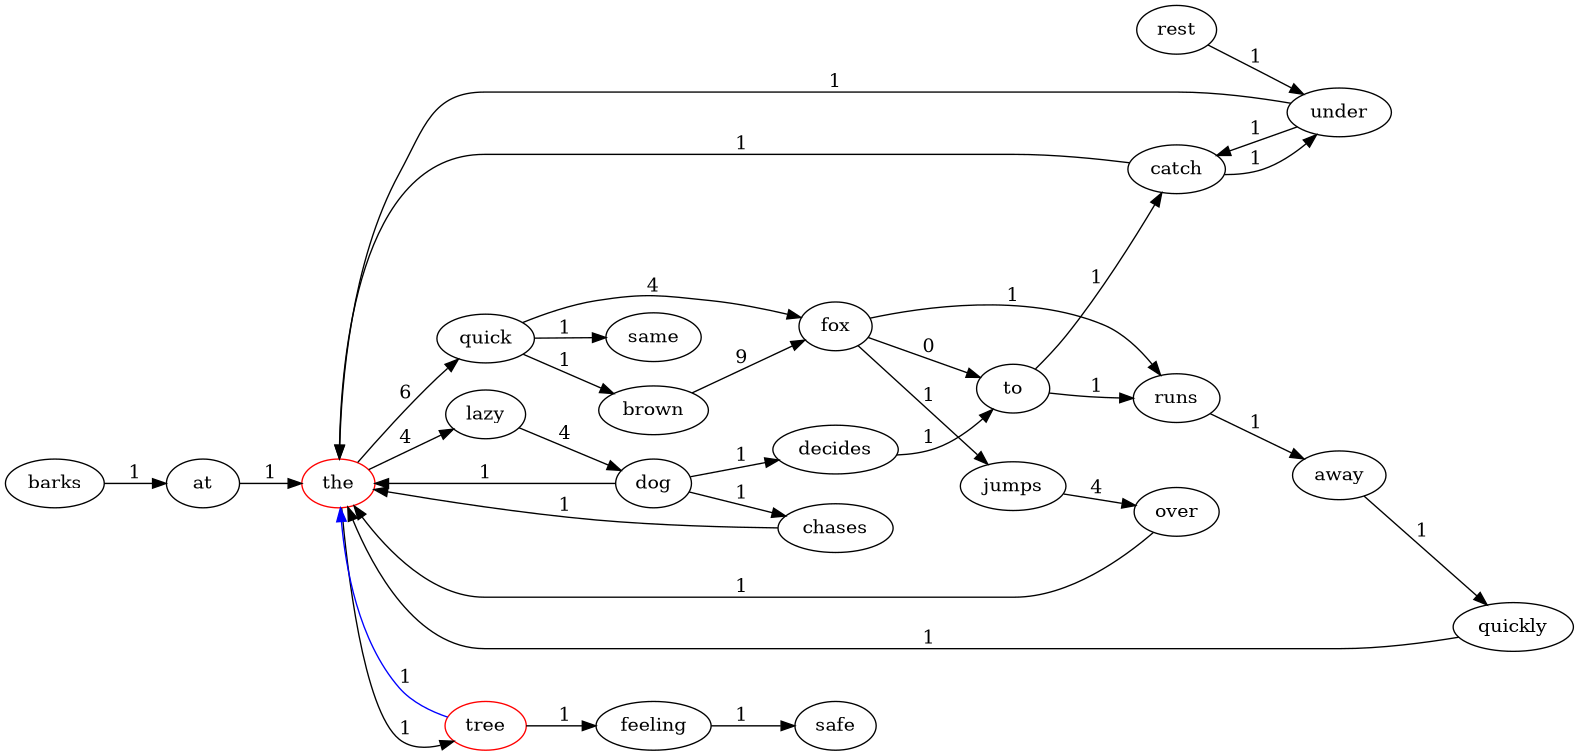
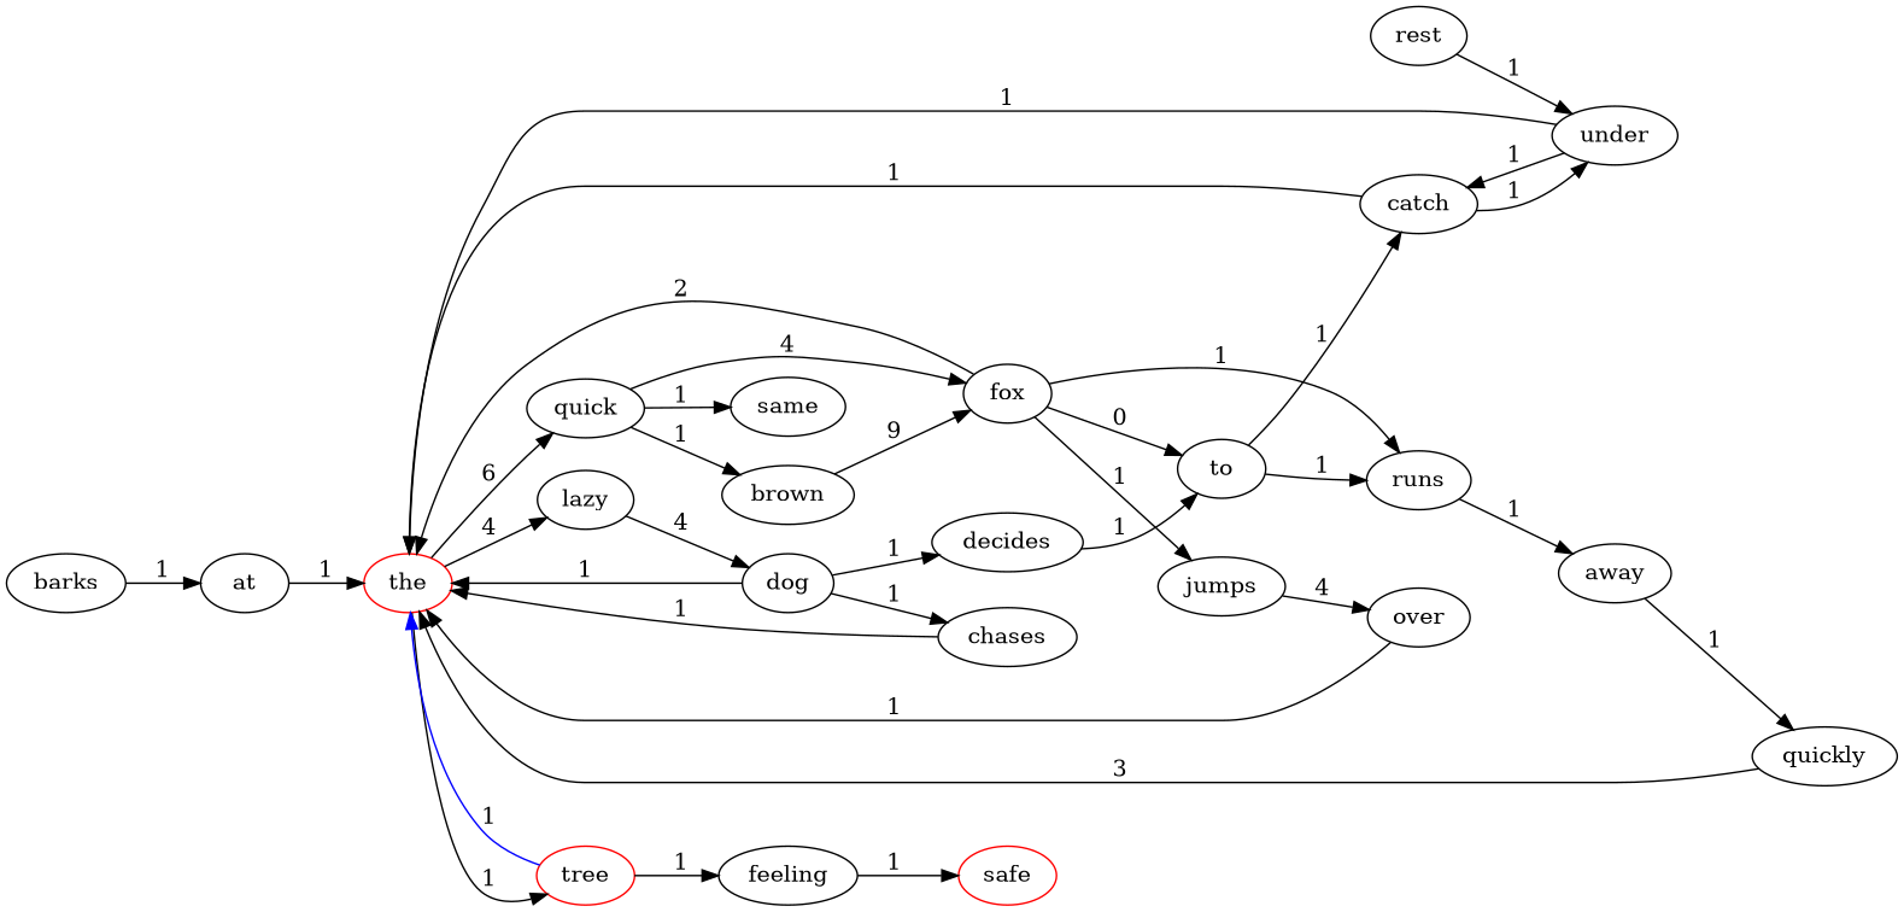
  digraph {
    rankdir=LR
    the [color=red]
    quick
    lazy
    tree [color=red]
    over
    rest
    under
    catch
    brown
    fox
    same
    to
    jumps
    runs
    away
    quickly
    dog
    decides
    chases
    feeling
-   safe
+   safe [color=red]
    barks
    at
    the -> quick [label=6]
    the -> lazy [label=4]
    the -> tree [label=1]
    quick -> brown [label=1]
    quick -> fox [label=4]
    quick -> same [label=1]
    lazy -> dog [label=4]
    tree -> the [color=blue label=1]
    tree -> feeling [label=1]
    over -> the [label=1]
    rest -> under [label=1]
    under -> the [label=1]
    under -> catch [label=1]
    catch -> the [label=1]
    catch -> under [label=1]
    brown -> fox [label=9]
+   fox -> the [label=2]
    fox -> to [label=0]
    fox -> jumps [label=1]
    fox -> runs [label=1]
    to -> catch [label=1]
    to -> runs [label=1]
    jumps -> over [label=4]
    runs -> away [label=1]
    away -> quickly [label=1]
-   quickly -> the [label=1]
+   quickly -> the [label=3]
    dog -> the [label=1]
    dog -> decides [label=1]
    dog -> chases [label=1]
    decides -> to [label=1]
    chases -> the [label=1]
    feeling -> safe [label=1]
    barks -> at [label=1]
    at -> the [label=1]
  }
